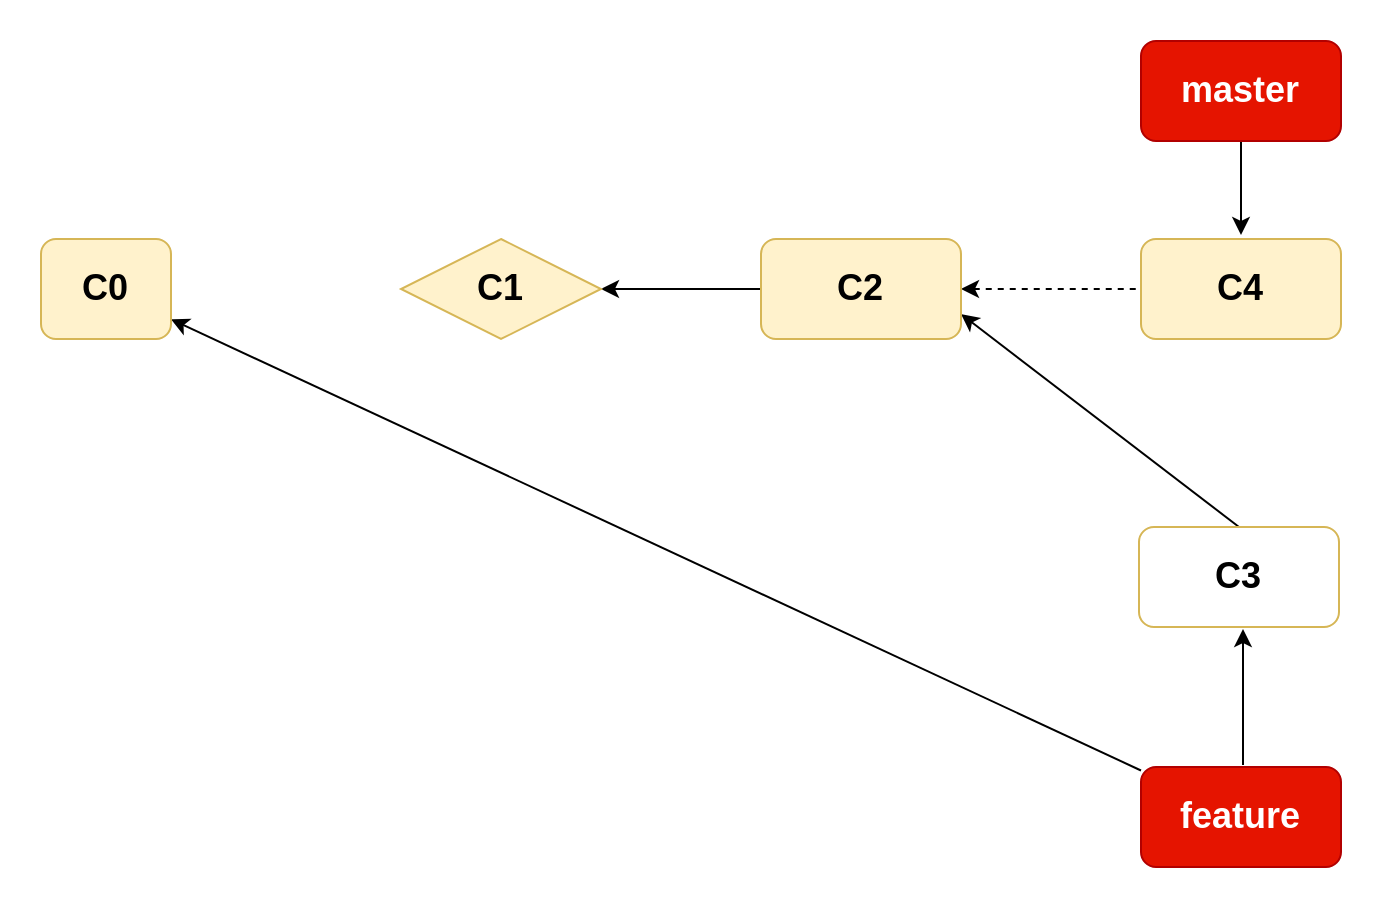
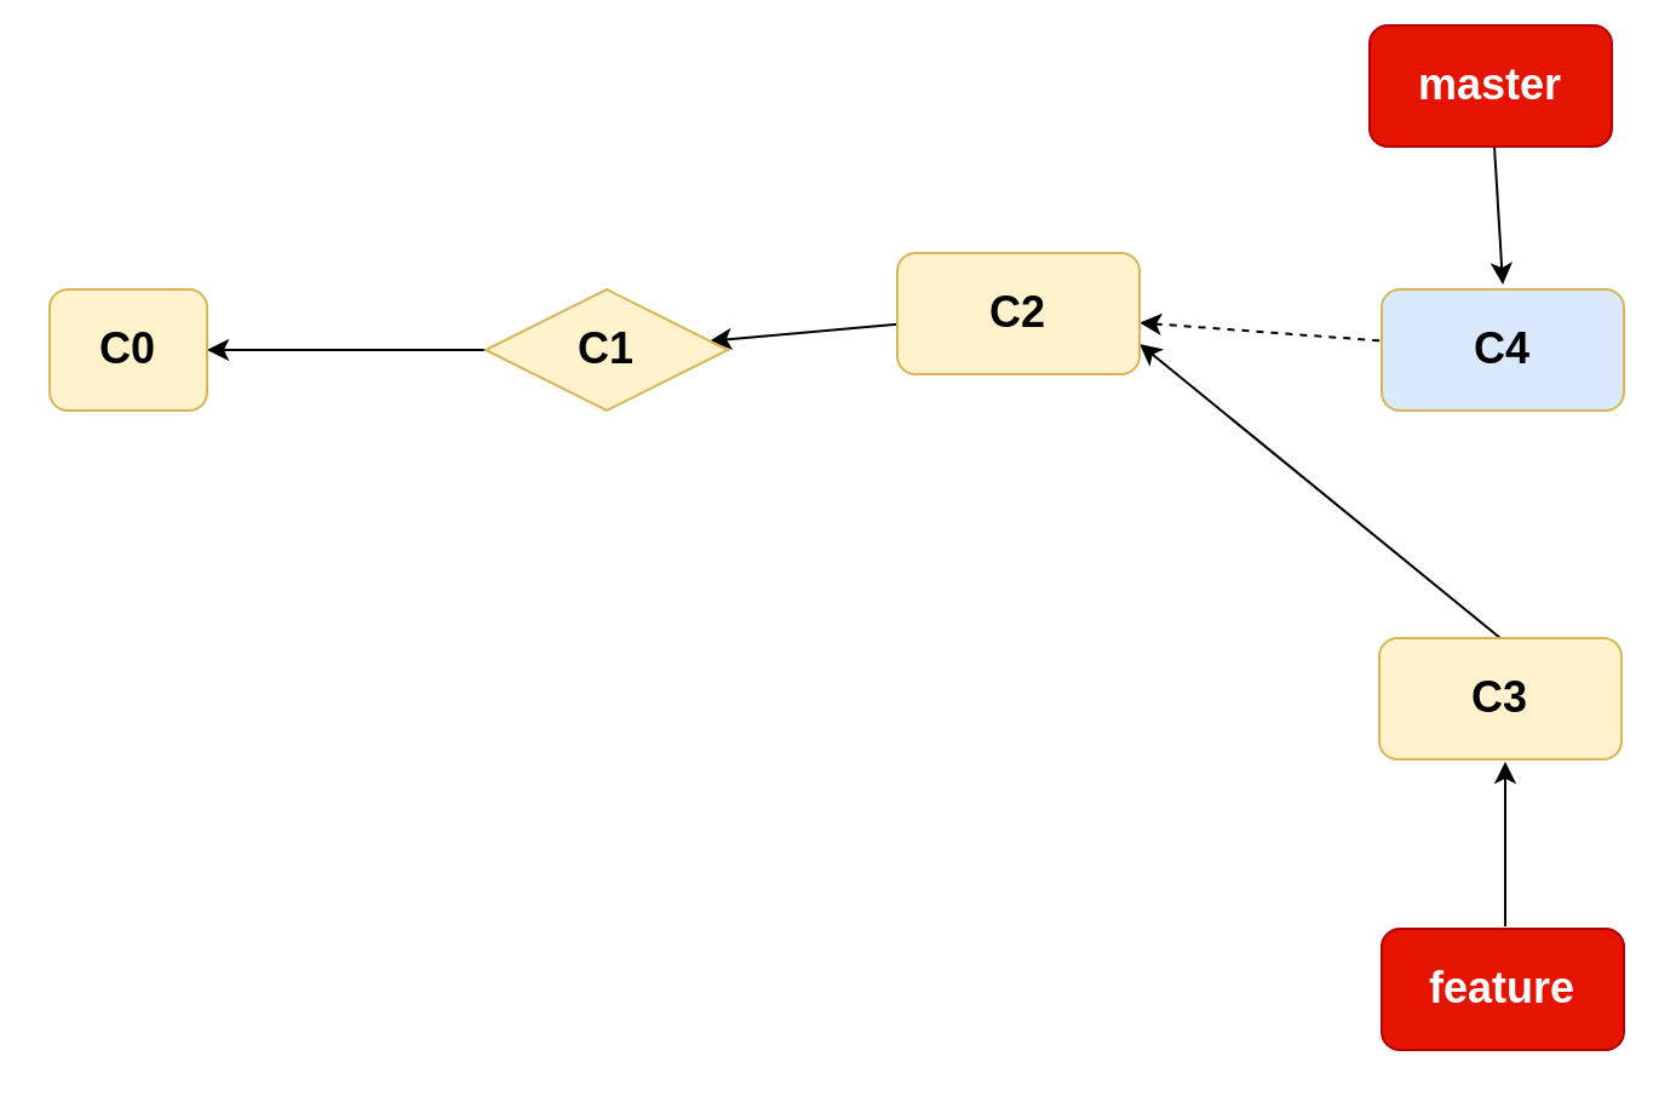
  <mxCell id="0" />
  <mxCell id="1" parent="0" />
- <mxCell id="2" value="" style="edgeStyle=none;html=1;fontSize=18;fontStyle=1;startArrow=classic;startFill=1;endArrow=none;endFill=0;" parent="1" source="3" target="11" edge="1"><mxGeometry relative="1" as="geometry" /></mxCell>
+ <mxCell id="2" value="" style="edgeStyle=none;html=1;fontSize=18;fontStyle=1;startArrow=classic;startFill=1;endArrow=none;endFill=0;" parent="1" source="3" target="5" edge="1"><mxGeometry relative="1" as="geometry" /></mxCell>
  <mxCell id="3" value="C0" style="rounded=1;whiteSpace=wrap;html=1;fillColor=#fff2cc;strokeColor=#d6b656;fontSize=18;fontStyle=1" parent="1" vertex="1"><mxGeometry x="20" y="119" width="65" height="50" as="geometry" /></mxCell>
  <mxCell id="4" value="" style="edgeStyle=none;html=1;fontSize=18;fontStyle=1;startArrow=classic;startFill=1;endArrow=none;endFill=0;" parent="1" source="5" target="9" edge="1"><mxGeometry relative="1" as="geometry" /></mxCell>
  <mxCell id="5" value="C1" style="rhombus;whiteSpace=wrap;html=1;fillColor=#fff2cc;strokeColor=#d6b656;fontSize=18;fontStyle=1;" parent="1" vertex="1"><mxGeometry x="200" y="119" width="100" height="50" as="geometry" /></mxCell>
  <mxCell id="6" value="" style="edgeStyle=none;html=1;fontSize=18;fontStyle=1;startArrow=classic;startFill=1;endArrow=none;endFill=0;" parent="1" target="10" edge="1"><mxGeometry relative="1" as="geometry"><mxPoint x="620" y="117" as="sourcePoint" /></mxGeometry></mxCell>
  <mxCell id="7" value="" style="edgeStyle=none;html=1;exitX=1;exitY=0.75;exitDx=0;exitDy=0;entryX=0.5;entryY=0;entryDx=0;entryDy=0;startArrow=classic;startFill=1;endArrow=none;endFill=0;" parent="1" source="9" target="12" edge="1"><mxGeometry relative="1" as="geometry" /></mxCell>
  <mxCell id="8" value="" style="edgeStyle=none;html=1;startArrow=classic;startFill=1;endArrow=none;endFill=0;dashed=1;" parent="1" source="9" target="14" edge="1"><mxGeometry relative="1" as="geometry" /></mxCell>
- <mxCell id="9" value="C2" style="rounded=1;whiteSpace=wrap;html=1;fillColor=#fff2cc;strokeColor=#d6b656;fontSize=18;fontStyle=1" parent="1" vertex="1"><mxGeometry x="380" y="119" width="100" height="50" as="geometry" /></mxCell>
- <mxCell id="10" value="master" style="rounded=1;whiteSpace=wrap;html=1;fillColor=#e51400;strokeColor=#B20000;fontColor=#ffffff;fontSize=18;fontStyle=1" parent="1" vertex="1"><mxGeometry x="570" y="20" width="100" height="50" as="geometry" /></mxCell>
+ <mxCell id="9" value="C2" style="rounded=1;whiteSpace=wrap;html=1;fillColor=#fff2cc;strokeColor=#d6b656;fontSize=18;fontStyle=1" parent="1" vertex="1"><mxGeometry x="370" y="104" width="100" height="50" as="geometry" /></mxCell>
+ <mxCell id="10" value="master" style="rounded=1;whiteSpace=wrap;html=1;fillColor=#e51400;strokeColor=#B20000;fontColor=#ffffff;fontSize=18;fontStyle=1" parent="1" vertex="1"><mxGeometry x="565" y="10" width="100" height="50" as="geometry" /></mxCell>
  <mxCell id="11" value="feature" style="rounded=1;whiteSpace=wrap;html=1;fillColor=#e51400;strokeColor=#B20000;fontColor=#ffffff;fontSize=18;fontStyle=1" parent="1" vertex="1"><mxGeometry x="570" y="383" width="100" height="50" as="geometry" /></mxCell>
- <mxCell id="12" value="C3" style="rounded=1;whiteSpace=wrap;html=1;fillColor=#ffffff;strokeColor=#d6b656;fontSize=18;fontStyle=1;" parent="1" vertex="1"><mxGeometry x="569" y="263" width="100" height="50" as="geometry" /></mxCell>
+ <mxCell id="12" value="C3" style="rounded=1;whiteSpace=wrap;html=1;fillColor=#fff2cc;strokeColor=#d6b656;fontSize=18;fontStyle=1" parent="1" vertex="1"><mxGeometry x="569" y="263" width="100" height="50" as="geometry" /></mxCell>
  <mxCell id="13" value="" style="endArrow=classic;html=1;exitX=0.5;exitY=0;exitDx=0;exitDy=0;entryX=0.5;entryY=1;entryDx=0;entryDy=0;" parent="1" edge="1"><mxGeometry width="50" height="50" relative="1" as="geometry"><mxPoint x="621" y="382" as="sourcePoint" /><mxPoint x="621" y="314" as="targetPoint" /></mxGeometry></mxCell>
- <mxCell id="14" value="C4" style="rounded=1;whiteSpace=wrap;html=1;fillColor=#fff2cc;strokeColor=#d6b656;fontSize=18;fontStyle=1" parent="1" vertex="1"><mxGeometry x="570" y="119" width="100" height="50" as="geometry" /></mxCell>
+ <mxCell id="14" value="C4" style="rounded=1;whiteSpace=wrap;html=1;fillColor=#dae8fc;strokeColor=#d6b656;fontSize=18;fontStyle=1;" parent="1" vertex="1"><mxGeometry x="570" y="119" width="100" height="50" as="geometry" /></mxCell>
